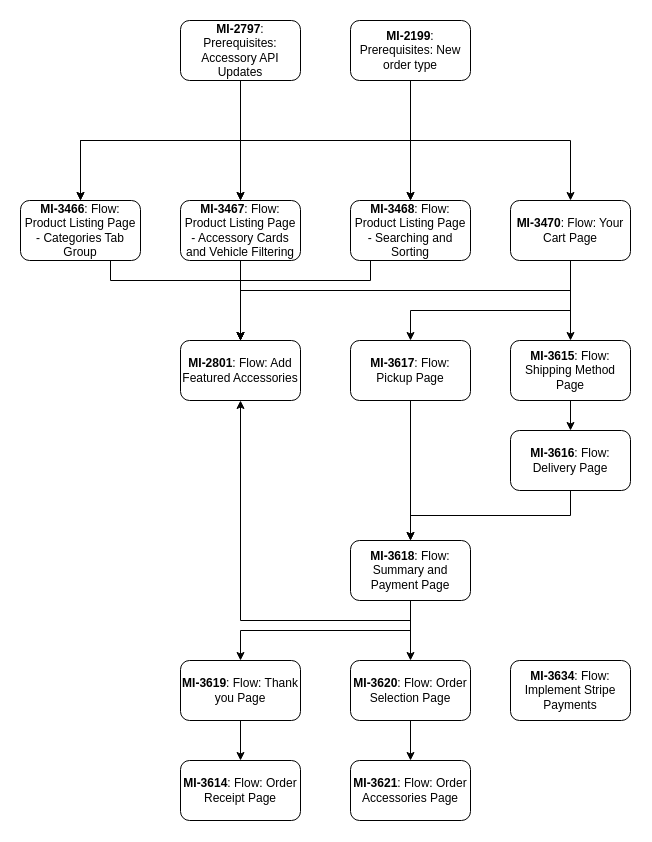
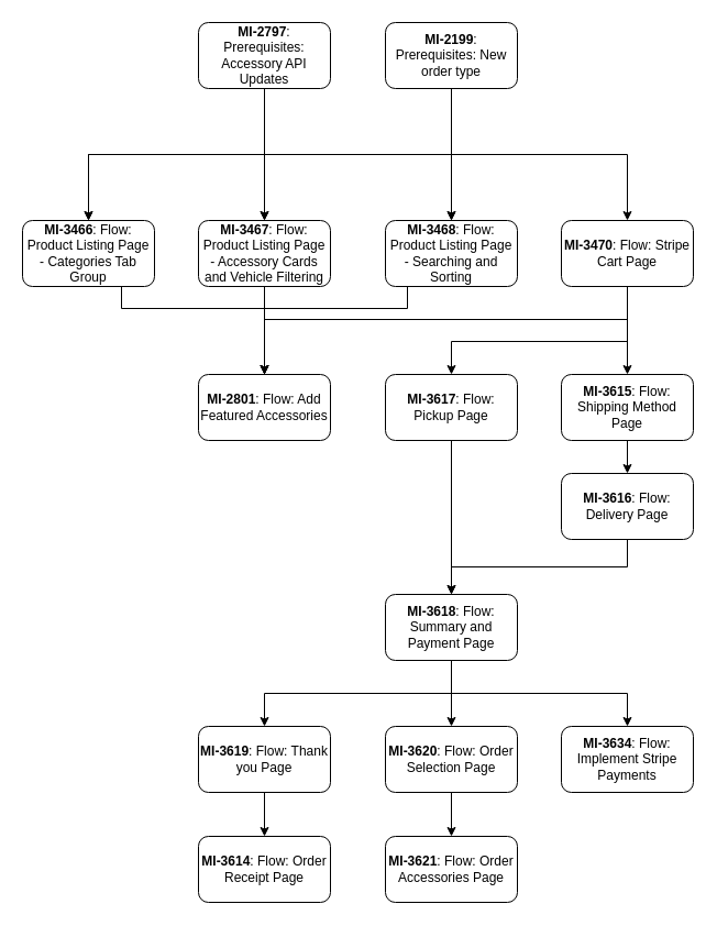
  <mxCell id="0" />
  <mxCell id="1" parent="0" />
  <mxCell id="2" style="edgeStyle=orthogonalEdgeStyle;rounded=0;orthogonalLoop=1;jettySize=auto;html=1;exitX=0.5;exitY=1;exitDx=0;exitDy=0;entryX=0.5;entryY=0;entryDx=0;entryDy=0;" parent="1" source="3" target="37" edge="1"><mxGeometry relative="1" as="geometry"><Array as="points"><mxPoint x="110" y="280" /><mxPoint x="240" y="280" /></Array></mxGeometry></mxCell>
  <mxCell id="3" value="&lt;b&gt;MI-3466&lt;/b&gt;: Flow: Product Listing Page - Categories Tab Group" style="rounded=1;whiteSpace=wrap;html=1;" parent="1" vertex="1"><mxGeometry x="20" y="200" width="120" height="60" as="geometry" /></mxCell>
  <mxCell id="4" style="edgeStyle=orthogonalEdgeStyle;rounded=0;orthogonalLoop=1;jettySize=auto;html=1;entryX=0.5;entryY=0;entryDx=0;entryDy=0;exitX=0.5;exitY=1;exitDx=0;exitDy=0;" parent="1" source="8" target="3" edge="1"><mxGeometry relative="1" as="geometry" /></mxCell>
  <mxCell id="5" style="edgeStyle=orthogonalEdgeStyle;rounded=0;orthogonalLoop=1;jettySize=auto;html=1;entryX=0.5;entryY=0;entryDx=0;entryDy=0;" parent="1" source="8" target="14" edge="1"><mxGeometry relative="1" as="geometry" /></mxCell>
  <mxCell id="6" style="edgeStyle=orthogonalEdgeStyle;rounded=0;orthogonalLoop=1;jettySize=auto;html=1;entryX=0.5;entryY=0;entryDx=0;entryDy=0;exitX=0.5;exitY=1;exitDx=0;exitDy=0;" parent="1" source="8" target="16" edge="1"><mxGeometry relative="1" as="geometry" /></mxCell>
  <mxCell id="7" style="edgeStyle=orthogonalEdgeStyle;rounded=0;orthogonalLoop=1;jettySize=auto;html=1;exitX=0.5;exitY=1;exitDx=0;exitDy=0;" parent="1" source="8" target="20" edge="1"><mxGeometry relative="1" as="geometry" /></mxCell>
  <mxCell id="8" value="&lt;b&gt;MI-2797&lt;/b&gt;: Prerequisites: Accessory API Updates" style="rounded=1;whiteSpace=wrap;html=1;" parent="1" vertex="1"><mxGeometry x="180" y="20" width="120" height="60" as="geometry" /></mxCell>
  <mxCell id="9" style="edgeStyle=orthogonalEdgeStyle;rounded=0;orthogonalLoop=1;jettySize=auto;html=1;entryX=0.5;entryY=0;entryDx=0;entryDy=0;exitX=0.5;exitY=1;exitDx=0;exitDy=0;" parent="1" source="12" target="3" edge="1"><mxGeometry relative="1" as="geometry" /></mxCell>
  <mxCell id="10" style="edgeStyle=orthogonalEdgeStyle;rounded=0;orthogonalLoop=1;jettySize=auto;html=1;entryX=0.5;entryY=0;entryDx=0;entryDy=0;exitX=0.5;exitY=1;exitDx=0;exitDy=0;" parent="1" source="12" target="14" edge="1"><mxGeometry relative="1" as="geometry" /></mxCell>
  <mxCell id="11" style="edgeStyle=orthogonalEdgeStyle;rounded=0;orthogonalLoop=1;jettySize=auto;html=1;entryX=0.5;entryY=0;entryDx=0;entryDy=0;exitX=0.5;exitY=1;exitDx=0;exitDy=0;" parent="1" source="12" target="16" edge="1"><mxGeometry relative="1" as="geometry" /></mxCell>
  <mxCell id="12" value="&lt;b&gt;MI-2199&lt;/b&gt;: Prerequisites: New order type" style="rounded=1;whiteSpace=wrap;html=1;" parent="1" vertex="1"><mxGeometry x="350" y="20" width="120" height="60" as="geometry" /></mxCell>
  <mxCell id="13" style="edgeStyle=orthogonalEdgeStyle;rounded=0;orthogonalLoop=1;jettySize=auto;html=1;exitX=0.5;exitY=1;exitDx=0;exitDy=0;entryX=0.5;entryY=0;entryDx=0;entryDy=0;" parent="1" source="14" target="37" edge="1"><mxGeometry relative="1" as="geometry"><mxPoint x="290" y="300" as="targetPoint" /></mxGeometry></mxCell>
  <mxCell id="14" value="&lt;b&gt;MI-3467&lt;/b&gt;: Flow: Product Listing Page - Accessory Cards and Vehicle Filtering" style="rounded=1;whiteSpace=wrap;html=1;" parent="1" vertex="1"><mxGeometry x="180" y="200" width="120" height="60" as="geometry" /></mxCell>
  <mxCell id="15" style="edgeStyle=orthogonalEdgeStyle;rounded=0;orthogonalLoop=1;jettySize=auto;html=1;exitX=0.5;exitY=1;exitDx=0;exitDy=0;entryX=0.5;entryY=0;entryDx=0;entryDy=0;" parent="1" source="16" target="37" edge="1"><mxGeometry relative="1" as="geometry"><Array as="points"><mxPoint x="370" y="280" /><mxPoint x="240" y="280" /></Array></mxGeometry></mxCell>
  <mxCell id="16" value="&lt;b&gt;MI-3468&lt;/b&gt;: Flow: Product Listing Page - Searching and Sorting" style="rounded=1;whiteSpace=wrap;html=1;" parent="1" vertex="1"><mxGeometry x="350" y="200" width="120" height="60" as="geometry" /></mxCell>
  <mxCell id="17" value="" style="edgeStyle=orthogonalEdgeStyle;rounded=0;orthogonalLoop=1;jettySize=auto;html=1;" parent="1" source="20" target="22" edge="1"><mxGeometry relative="1" as="geometry" /></mxCell>
  <mxCell id="18" style="edgeStyle=orthogonalEdgeStyle;rounded=0;orthogonalLoop=1;jettySize=auto;html=1;entryX=0.5;entryY=0;entryDx=0;entryDy=0;exitX=0.5;exitY=1;exitDx=0;exitDy=0;" parent="1" source="20" target="26" edge="1"><mxGeometry relative="1" as="geometry"><mxPoint x="410" y="380" as="targetPoint" /><Array as="points"><mxPoint x="570" y="310" /><mxPoint x="410" y="310" /></Array></mxGeometry></mxCell>
  <mxCell id="19" style="edgeStyle=orthogonalEdgeStyle;rounded=0;orthogonalLoop=1;jettySize=auto;html=1;exitX=0.5;exitY=1;exitDx=0;exitDy=0;entryX=0.5;entryY=0;entryDx=0;entryDy=0;" parent="1" source="20" target="37" edge="1"><mxGeometry relative="1" as="geometry"><Array as="points"><mxPoint x="570" y="290" /><mxPoint x="240" y="290" /></Array></mxGeometry></mxCell>
- <mxCell id="20" value="&lt;b&gt;MI-3470&lt;/b&gt;: Flow: Your Cart Page" style="rounded=1;whiteSpace=wrap;html=1;" parent="1" vertex="1"><mxGeometry x="510" y="200" width="120" height="60" as="geometry" /></mxCell>
+ <mxCell id="20" value="&lt;b&gt;MI-3470&lt;/b&gt;: Flow: Stripe Cart Page" style="rounded=1;whiteSpace=wrap;html=1;" parent="1" vertex="1"><mxGeometry x="510" y="200" width="120" height="60" as="geometry" /></mxCell>
  <mxCell id="21" value="" style="edgeStyle=orthogonalEdgeStyle;rounded=0;orthogonalLoop=1;jettySize=auto;html=1;" parent="1" source="22" target="24" edge="1"><mxGeometry relative="1" as="geometry" /></mxCell>
  <mxCell id="22" value="&lt;b&gt;MI-3615&lt;/b&gt;: Flow: Shipping Method Page" style="whiteSpace=wrap;html=1;rounded=1;" parent="1" vertex="1"><mxGeometry x="510" y="340" width="120" height="60" as="geometry" /></mxCell>
  <mxCell id="23" value="" style="edgeStyle=orthogonalEdgeStyle;rounded=0;orthogonalLoop=1;jettySize=auto;html=1;entryX=0.5;entryY=0;entryDx=0;entryDy=0;exitX=0.5;exitY=1;exitDx=0;exitDy=0;" parent="1" source="24" target="30" edge="1"><mxGeometry relative="1" as="geometry" /></mxCell>
  <mxCell id="24" value="&lt;b&gt;MI-3616&lt;/b&gt;: Flow: Delivery Page" style="whiteSpace=wrap;html=1;rounded=1;" parent="1" vertex="1"><mxGeometry x="510" y="430" width="120" height="60" as="geometry" /></mxCell>
  <mxCell id="25" value="" style="edgeStyle=orthogonalEdgeStyle;rounded=0;orthogonalLoop=1;jettySize=auto;html=1;" parent="1" source="26" target="30" edge="1"><mxGeometry relative="1" as="geometry" /></mxCell>
  <mxCell id="26" value="&lt;b&gt;MI-3617&lt;/b&gt;: Flow: Pickup Page" style="rounded=1;whiteSpace=wrap;html=1;" parent="1" vertex="1"><mxGeometry x="350" y="340" width="120" height="60" as="geometry" /></mxCell>
  <mxCell id="27" value="" style="edgeStyle=orthogonalEdgeStyle;rounded=0;orthogonalLoop=1;jettySize=auto;html=1;entryX=0.5;entryY=0;entryDx=0;entryDy=0;exitX=0.5;exitY=1;exitDx=0;exitDy=0;" parent="1" source="30" target="32" edge="1"><mxGeometry relative="1" as="geometry" /></mxCell>
  <mxCell id="28" value="" style="edgeStyle=orthogonalEdgeStyle;rounded=0;orthogonalLoop=1;jettySize=auto;html=1;" parent="1" source="30" target="35" edge="1"><mxGeometry relative="1" as="geometry" /></mxCell>
- <mxCell id="29" value="" style="edgeStyle=orthogonalEdgeStyle;rounded=0;orthogonalLoop=1;jettySize=auto;html=1;exitX=0.5;exitY=1;exitDx=0;exitDy=0;" edge="1" parent="1" source="30" target="37"><mxGeometry relative="1" as="geometry" /></mxCell>
+ <mxCell id="29" value="" style="edgeStyle=orthogonalEdgeStyle;rounded=0;orthogonalLoop=1;jettySize=auto;html=1;exitX=0.5;exitY=1;exitDx=0;exitDy=0;" edge="1" parent="1" source="30" target="38"><mxGeometry relative="1" as="geometry" /></mxCell>
  <mxCell id="30" value="&lt;b&gt;MI-3618&lt;/b&gt;: Flow: Summary and Payment Page" style="whiteSpace=wrap;html=1;rounded=1;" parent="1" vertex="1"><mxGeometry x="350" y="540" width="120" height="60" as="geometry" /></mxCell>
  <mxCell id="31" value="" style="edgeStyle=orthogonalEdgeStyle;rounded=0;orthogonalLoop=1;jettySize=auto;html=1;" parent="1" source="32" target="33" edge="1"><mxGeometry relative="1" as="geometry" /></mxCell>
  <mxCell id="32" value="&lt;b&gt;MI-3619&lt;/b&gt;: Flow: Thank you Page" style="whiteSpace=wrap;html=1;rounded=1;" parent="1" vertex="1"><mxGeometry x="180" y="660" width="120" height="60" as="geometry" /></mxCell>
  <mxCell id="33" value="&lt;b&gt;MI-3614&lt;/b&gt;: Flow: Order Receipt Page" style="whiteSpace=wrap;html=1;rounded=1;" parent="1" vertex="1"><mxGeometry x="180" y="760" width="120" height="60" as="geometry" /></mxCell>
  <mxCell id="34" value="" style="edgeStyle=orthogonalEdgeStyle;rounded=0;orthogonalLoop=1;jettySize=auto;html=1;" parent="1" source="35" target="36" edge="1"><mxGeometry relative="1" as="geometry" /></mxCell>
  <mxCell id="35" value="&lt;b&gt;MI-3620&lt;/b&gt;: Flow: Order Selection Page" style="whiteSpace=wrap;html=1;rounded=1;" parent="1" vertex="1"><mxGeometry x="350" y="660" width="120" height="60" as="geometry" /></mxCell>
  <mxCell id="36" value="&lt;b&gt;MI-3621&lt;/b&gt;: Flow: Order Accessories Page" style="whiteSpace=wrap;html=1;rounded=1;" parent="1" vertex="1"><mxGeometry x="350" y="760" width="120" height="60" as="geometry" /></mxCell>
  <mxCell id="37" value="&lt;b&gt;MI-2801&lt;/b&gt;: Flow: Add Featured Accessories" style="rounded=1;whiteSpace=wrap;html=1;" parent="1" vertex="1"><mxGeometry x="180" y="340" width="120" height="60" as="geometry" /></mxCell>
  <mxCell id="38" value="&lt;b&gt;MI-3634&lt;/b&gt;: Flow: Implement Stripe Payments" style="whiteSpace=wrap;html=1;rounded=1;" vertex="1" parent="1"><mxGeometry x="510" y="660" width="120" height="60" as="geometry" /></mxCell>
